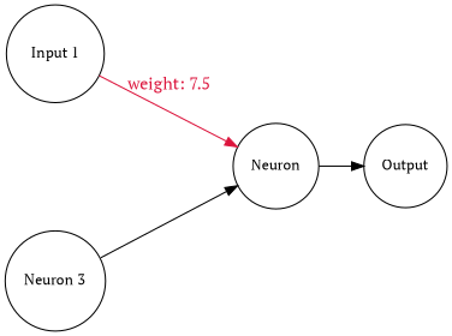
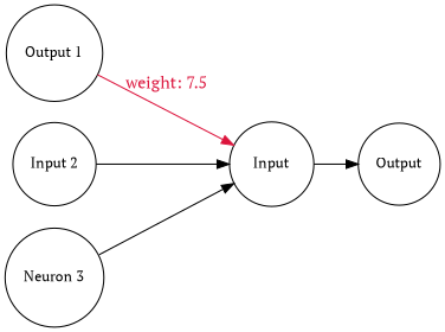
  digraph {
    fontname="PT Serif"
    rankdir=LR
    splines=line
    node [fontname="PT Serif" fontsize=12 shape=circle]
    edge [fontname="PT Serif"]
-   "Input 1"
-   Neuron
+   "Input 1" [label="Output 1"]
+   Neuron [label=Input]
    Output
+   "Input 2"
    n5 [label="Neuron 3"]
    "Input 1" -> Neuron [color=crimson fontcolor=crimson label="weight: 7.5"]
    Neuron -> Output
+   "Input 2" -> Neuron
    n5 -> Neuron
  }
